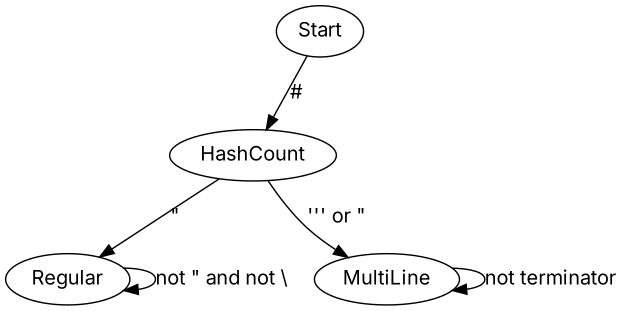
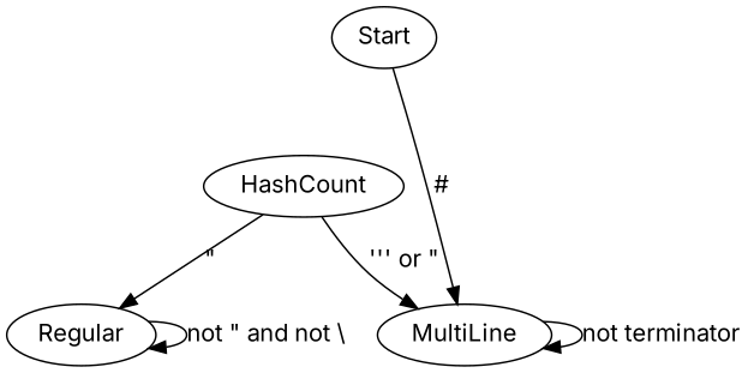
  digraph {
    fontname=Inter
    node [fontname=Inter]
    edge [fontname=Inter]
    Start
    HashCount
    MultiLine
    Regular
-   Start -> HashCount [label="#"]
+   Start -> MultiLine [label="#"]
    HashCount -> MultiLine [label="''' or \""]
    HashCount -> Regular [label="\""]
    MultiLine -> MultiLine [label="not terminator"]
    Regular -> Regular [label="not \" and not \\"]
  }
